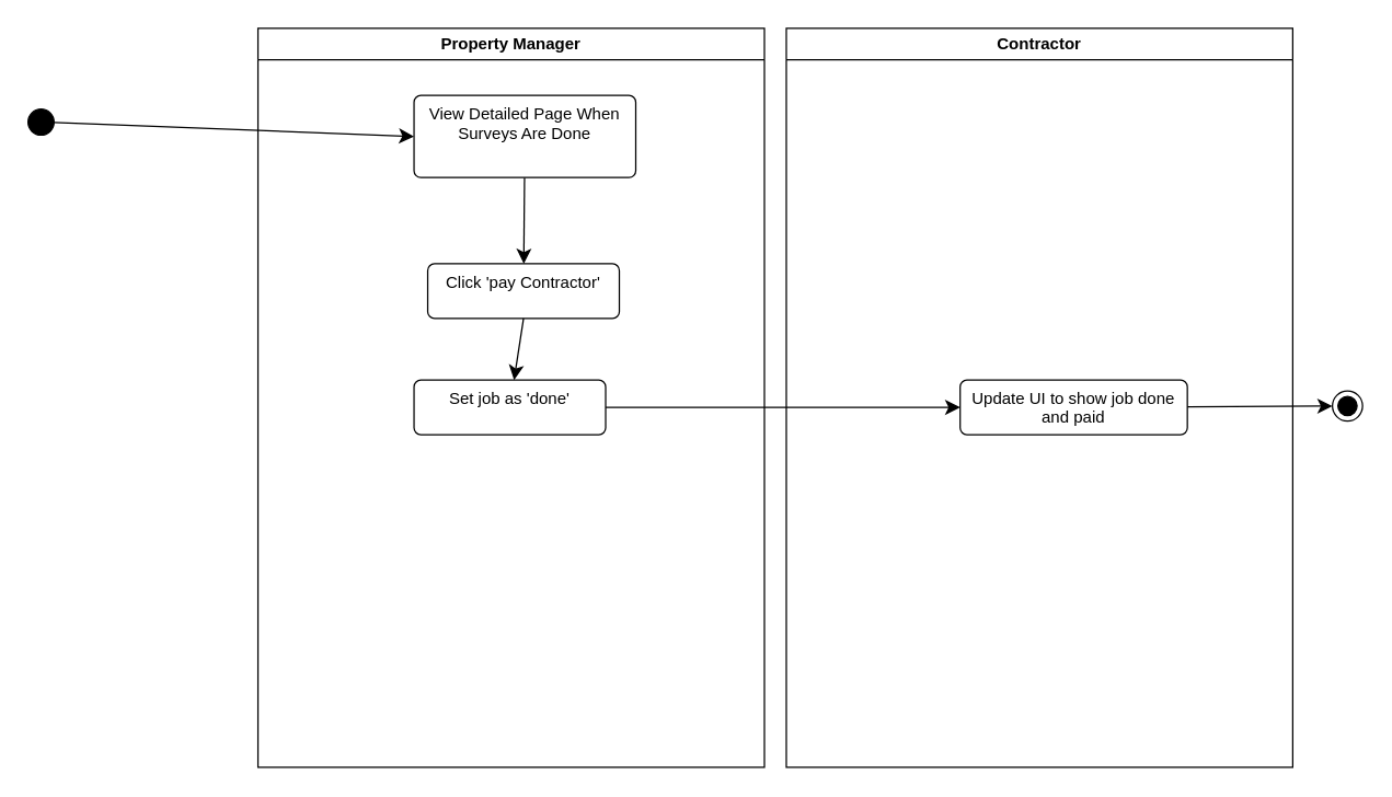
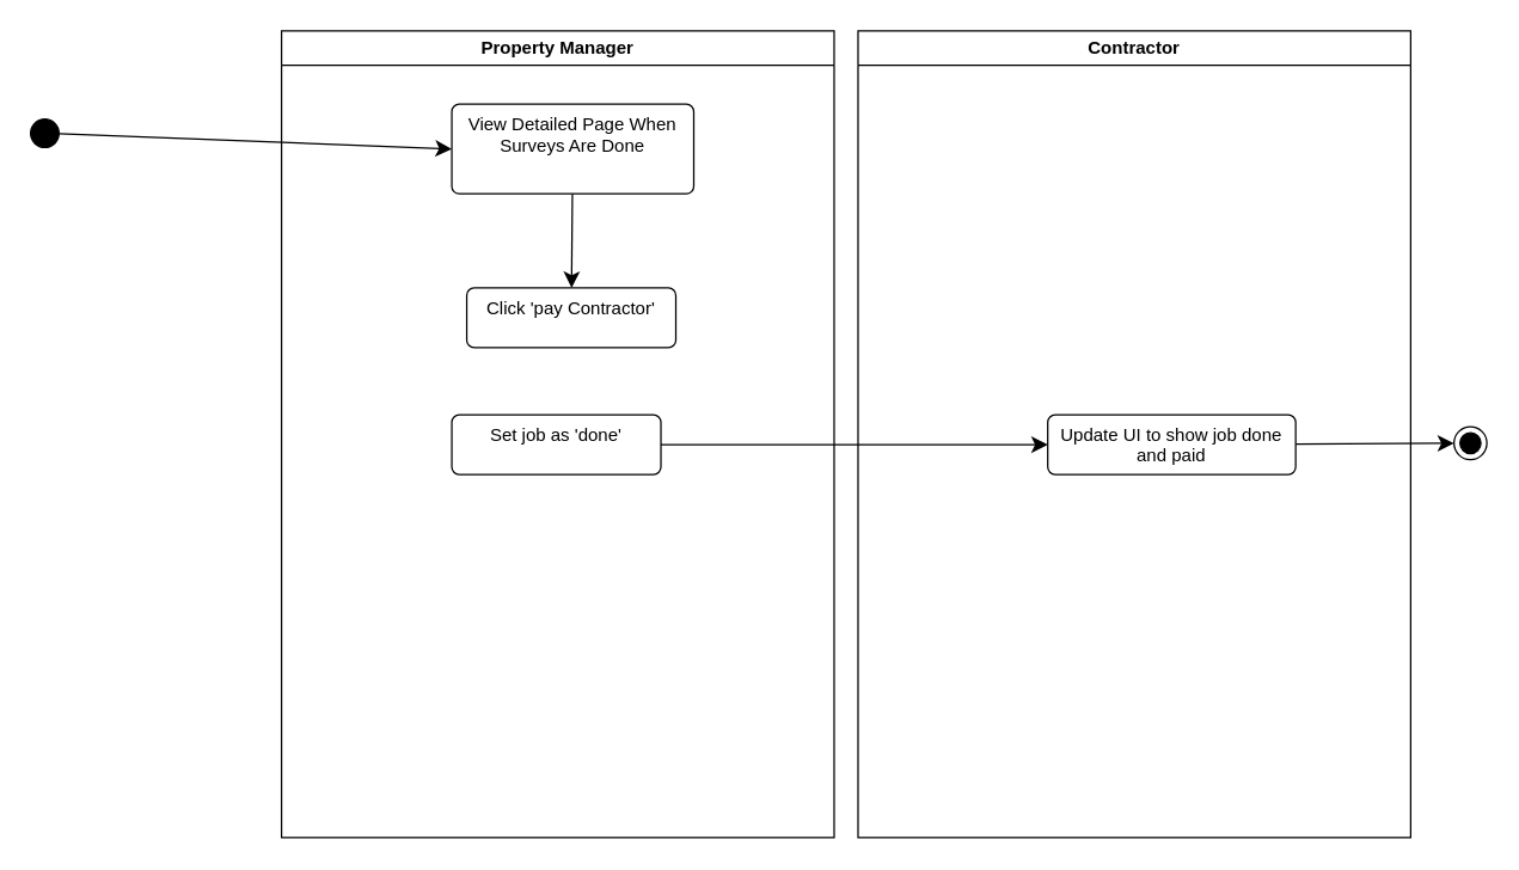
  <mxCell id="0" />
  <mxCell id="1" parent="0" />
  <mxCell id="2" value="Property Manager" style="swimlane;whiteSpace=wrap;html=1;" vertex="1" parent="1"><mxGeometry x="188" y="20" width="370" height="540" as="geometry" /></mxCell>
  <mxCell id="3" style="edgeStyle=none;curved=1;rounded=0;orthogonalLoop=1;jettySize=auto;html=1;fontSize=12;startSize=8;endSize=8;" edge="1" parent="2" source="4" target="8"><mxGeometry relative="1" as="geometry" /></mxCell>
  <mxCell id="4" value="View Detailed Page When Surveys Are Done" style="html=1;align=center;verticalAlign=top;rounded=1;absoluteArcSize=1;arcSize=10;dashed=0;whiteSpace=wrap;" vertex="1" parent="2"><mxGeometry x="114" y="49" width="162" height="60" as="geometry" /></mxCell>
  <mxCell id="5" style="edgeStyle=none;curved=1;rounded=0;orthogonalLoop=1;jettySize=auto;html=1;entryX=0.5;entryY=0;entryDx=0;entryDy=0;fontSize=12;startSize=8;endSize=8;" edge="1" parent="2"><mxGeometry relative="1" as="geometry"><mxPoint x="132" y="202" as="targetPoint" /></mxGeometry></mxCell>
  <mxCell id="6" style="edgeStyle=none;curved=1;rounded=0;orthogonalLoop=1;jettySize=auto;html=1;entryX=0.5;entryY=0;entryDx=0;entryDy=0;fontSize=12;startSize=8;endSize=8;" edge="1" parent="2"><mxGeometry relative="1" as="geometry"><Array as="points"><mxPoint x="328" y="155" /></Array><mxPoint x="148.947" y="218.947" as="sourcePoint" /></mxGeometry></mxCell>
  <mxCell id="7" value="No" style="edgeLabel;html=1;align=center;verticalAlign=middle;resizable=0;points=[];fontSize=12;" vertex="1" connectable="0" parent="6"><mxGeometry x="-0.475" y="24" relative="1" as="geometry"><mxPoint as="offset" /></mxGeometry></mxCell>
  <mxCell id="8" value="Click 'pay Contractor'" style="html=1;align=center;verticalAlign=top;rounded=1;absoluteArcSize=1;arcSize=10;dashed=0;whiteSpace=wrap;" vertex="1" parent="2"><mxGeometry x="124" y="172" width="140" height="40" as="geometry" /></mxCell>
  <mxCell id="9" value="Set job as 'done'" style="html=1;align=center;verticalAlign=top;rounded=1;absoluteArcSize=1;arcSize=10;dashed=0;whiteSpace=wrap;" vertex="1" parent="2"><mxGeometry x="114" y="257" width="140" height="40" as="geometry" /></mxCell>
- <mxCell id="10" style="edgeStyle=none;curved=1;rounded=0;orthogonalLoop=1;jettySize=auto;html=1;fontSize=12;startSize=8;endSize=8;exitX=0.5;exitY=1;exitDx=0;exitDy=0;" edge="1" parent="2" source="8" target="9"><mxGeometry relative="1" as="geometry"><mxPoint x="458" y="173" as="targetPoint" /></mxGeometry></mxCell>
  <mxCell id="11" style="edgeStyle=none;curved=1;rounded=0;orthogonalLoop=1;jettySize=auto;html=1;entryX=0;entryY=0.5;entryDx=0;entryDy=0;fontSize=12;startSize=8;endSize=8;" edge="1" parent="1" source="12" target="4"><mxGeometry relative="1" as="geometry" /></mxCell>
  <mxCell id="12" value="" style="ellipse;fillColor=strokeColor;html=1;" vertex="1" parent="1"><mxGeometry x="20" y="79" width="19" height="19" as="geometry" /></mxCell>
  <mxCell id="13" value="Contractor" style="swimlane;whiteSpace=wrap;html=1;" vertex="1" parent="1"><mxGeometry x="574" y="20" width="370" height="540" as="geometry" /></mxCell>
  <mxCell id="14" style="edgeStyle=none;curved=1;rounded=0;orthogonalLoop=1;jettySize=auto;html=1;entryX=0.5;entryY=0;entryDx=0;entryDy=0;fontSize=12;startSize=8;endSize=8;" edge="1" parent="13"><mxGeometry relative="1" as="geometry"><mxPoint x="132" y="202" as="targetPoint" /></mxGeometry></mxCell>
  <mxCell id="15" style="edgeStyle=none;curved=1;rounded=0;orthogonalLoop=1;jettySize=auto;html=1;entryX=0.5;entryY=0;entryDx=0;entryDy=0;fontSize=12;startSize=8;endSize=8;" edge="1" parent="13"><mxGeometry relative="1" as="geometry"><Array as="points"><mxPoint x="328" y="155" /></Array><mxPoint x="148.947" y="218.947" as="sourcePoint" /></mxGeometry></mxCell>
  <mxCell id="16" value="No" style="edgeLabel;html=1;align=center;verticalAlign=middle;resizable=0;points=[];fontSize=12;" vertex="1" connectable="0" parent="15"><mxGeometry x="-0.475" y="24" relative="1" as="geometry"><mxPoint as="offset" /></mxGeometry></mxCell>
  <mxCell id="17" value="Update UI to show job done and paid" style="html=1;align=center;verticalAlign=top;rounded=1;absoluteArcSize=1;arcSize=10;dashed=0;whiteSpace=wrap;" vertex="1" parent="13"><mxGeometry x="127" y="257" width="166" height="40" as="geometry" /></mxCell>
  <mxCell id="18" style="edgeStyle=none;curved=1;rounded=0;orthogonalLoop=1;jettySize=auto;html=1;fontSize=12;startSize=8;endSize=8;" edge="1" parent="1" source="9" target="17"><mxGeometry relative="1" as="geometry" /></mxCell>
  <mxCell id="19" value="" style="ellipse;html=1;shape=endState;fillColor=strokeColor;" vertex="1" parent="1"><mxGeometry x="973" y="285" width="22" height="22" as="geometry" /></mxCell>
  <mxCell id="20" style="edgeStyle=none;curved=1;rounded=0;orthogonalLoop=1;jettySize=auto;html=1;entryX=0;entryY=0.5;entryDx=0;entryDy=0;fontSize=12;startSize=8;endSize=8;" edge="1" parent="1" source="17" target="19"><mxGeometry relative="1" as="geometry" /></mxCell>
